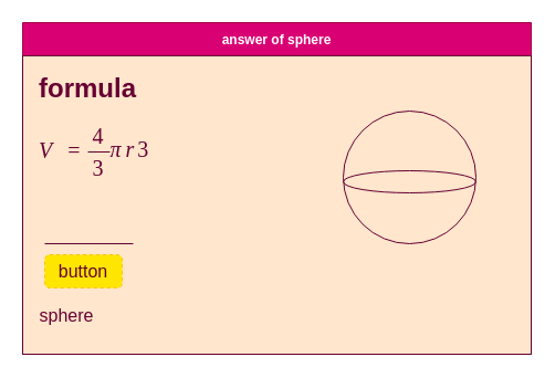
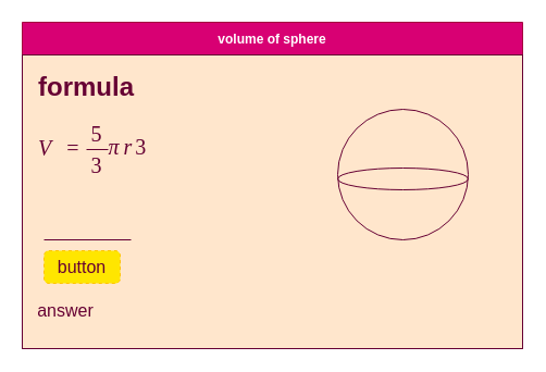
  <mxCell id="0" />
  <mxCell id="1" parent="0" />
- <mxCell id="2" value="answer of sphere" style="swimlane;fillColor=#d80073;fontColor=#ffffff;strokeColor=#A50040;startSize=30;" parent="1" vertex="1"><mxGeometry x="20" y="20" width="460" height="300" as="geometry" /></mxCell>
+ <mxCell id="2" value="volume of sphere" style="swimlane;fillColor=#d80073;fontColor=#ffffff;strokeColor=#A50040;startSize=30;" parent="1" vertex="1"><mxGeometry x="20" y="20" width="460" height="300" as="geometry" /></mxCell>
  <mxCell id="3" value="" style="rounded=0;whiteSpace=wrap;html=1;fillColor=#ffe6cc;strokeColor=#660033;" vertex="1" parent="2"><mxGeometry y="30" width="460" height="270" as="geometry" /></mxCell>
  <mxCell id="4" value="" style="endArrow=none;html=1;fontSize=16;fontColor=#660033;strokeColor=#660033;" edge="1" parent="2"><mxGeometry width="50" height="50" relative="1" as="geometry"><mxPoint x="20" y="200" as="sourcePoint" /><mxPoint x="100" y="200" as="targetPoint" /></mxGeometry></mxCell>
  <mxCell id="5" value="" style="ellipse;whiteSpace=wrap;html=1;aspect=fixed;labelBackgroundColor=none;fontSize=16;fontColor=#660033;strokeColor=#660033;fillColor=none;" vertex="1" parent="2"><mxGeometry x="290" y="80" width="120" height="120" as="geometry" /></mxCell>
  <mxCell id="6" value="" style="ellipse;whiteSpace=wrap;html=1;labelBackgroundColor=none;fontSize=16;fontColor=#660033;strokeColor=#660033;fillColor=none;" vertex="1" parent="2"><mxGeometry x="290" y="134" width="120" height="20" as="geometry" /></mxCell>
  <mxCell id="7" value="button" style="rounded=1;whiteSpace=wrap;html=1;labelBackgroundColor=none;fontSize=16;fontColor=#660033;strokeColor=#FFC300;fillColor=#FFE600;dashed=1;" vertex="1" parent="2"><mxGeometry x="20" y="210" width="70" height="30" as="geometry" /></mxCell>
- <mxCell id="8" value="sphere" style="text;html=1;strokeColor=none;fillColor=none;align=center;verticalAlign=middle;whiteSpace=wrap;rounded=0;labelBackgroundColor=none;fontSize=16;fontColor=#660033;" vertex="1" parent="2"><mxGeometry x="10" y="250" width="60" height="30" as="geometry" /></mxCell>
- <mxCell id="9" value="&lt;h1&gt;formula&lt;/h1&gt;&lt;font style=&quot;font-size: 20px&quot;&gt;&lt;font style=&quot;font-size: 20px&quot;&gt;&lt;div class=&quot;lr-fy-ecl lr-fy-eq-elem&quot; style=&quot;display: inline-block ; position: relative ; transition: 0.05s ease-in-out 0s ; font-style: italic ; font-family: &amp;#34;stixgeneral&amp;#34; , &amp;#34;georgia&amp;#34; ; margin-right: 10px ; margin-top: 0px ; margin-bottom: 0px&quot;&gt;V&lt;/div&gt;&lt;div class=&quot;lr-fy-eq-elem lr-fy-eq-add&quot; style=&quot;display: inline-block ; position: relative ; transition: 0.05s ease-in-out 0s ; font-family: &amp;#34;stixgeneral&amp;#34; , &amp;#34;georgia&amp;#34; ; margin-left: 0.2em ; margin-right: 0.2em&quot;&gt;=&lt;br&gt;&lt;/div&gt;&lt;/font&gt;&lt;div class=&quot;lr-fy-eq-elem eiuJYe&quot; style=&quot;display: inline-block ; position: relative ; transition: 0.05s ease-in-out 0s ; font-family: &amp;#34;stixgeneral&amp;#34; , &amp;#34;georgia&amp;#34; ; margin-left: 5px ; vertical-align: middle ; margin-top: 0px ; margin-bottom: 0px&quot;&gt;&lt;font style=&quot;font-size: 20px&quot;&gt;&lt;div class=&quot;lr-fy-eq-elem&quot; style=&quot;display: inline-block ; position: relative ; transition: 0.05s ease-in-out 0s&quot;&gt;&lt;div class=&quot;lr-fy-eq-elem&quot; style=&quot;display: inline-block ; position: relative ; transition: 0.05s ease-in-out 0s ; text-align: center ; vertical-align: middle&quot;&gt;&lt;div class=&quot;lr-fy-ecv lr-fy-eq-elem&quot; style=&quot;display: inline-block ; position: relative ; transition: 0.05s ease-in-out 0s ; font-family: &amp;#34;stixgeneral&amp;#34; , &amp;#34;times&amp;#34; , &amp;#34;times new roman&amp;#34; , serif&quot;&gt;4&lt;/div&gt;&lt;div class=&quot;lr-fy-eq-add&quot; style=&quot;width: 14px ; height: 1px ; margin-top: 2px ; margin-bottom: 2px&quot;&gt;&lt;br&gt;&lt;/div&gt;&lt;div class=&quot;lr-fy-ecv lr-fy-eq-elem&quot; style=&quot;display: inline-block ; position: relative ; transition: 0.05s ease-in-out 0s ; font-family: &amp;#34;stixgeneral&amp;#34; , &amp;#34;times&amp;#34; , &amp;#34;times new roman&amp;#34; , serif&quot;&gt;3&lt;/div&gt;&lt;/div&gt;&lt;div class=&quot;lr-fy-eq-elem lr-fy-eq-add&quot; style=&quot;display: inline-block ; position: relative ; transition: 0.05s ease-in-out 0s ; margin-left: 0.2em&quot;&gt;&lt;/div&gt;&lt;div class=&quot;lr-fy-ecl lr-fy-eq-elem&quot; style=&quot;display: inline-block ; position: relative ; transition: 0.05s ease-in-out 0s ; font-style: italic&quot;&gt;π&lt;/div&gt;&lt;/div&gt;&lt;div class=&quot;lr-fy-eq-elem lr-fy-eq-add&quot; style=&quot;display: inline-block ; position: relative ; transition: 0.05s ease-in-out 0s ; margin-left: 0.2em&quot;&gt;&lt;/div&gt;&lt;div class=&quot;lr-fy-eq-elem&quot; style=&quot;display: inline-block ; position: relative ; transition: 0.05s ease-in-out 0s&quot;&gt;&lt;div class=&quot;lr-fy-el lr-fy-eq-elem&quot; style=&quot;display: inline-block ; position: relative ; transition: 0.05s ease-in-out 0s ; margin: -4px ; padding: 4px ; font-style: italic ; cursor: pointer&quot;&gt;r&lt;/div&gt;&lt;div class=&quot;lr-fy-ecv lr-fy-eq-elem&quot; style=&quot;display: inline-block ; position: relative ; transition: 0.05s ease-in-out 0s ; font-family: &amp;#34;stixgeneral&amp;#34; , &amp;#34;times&amp;#34; , &amp;#34;times new roman&amp;#34; , serif ; margin-left: 0.15em ; vertical-align: top&quot;&gt;3&lt;/div&gt;&lt;/div&gt;&lt;/font&gt;&lt;/div&gt;&lt;/font&gt;" style="text;html=1;spacing=5;spacingTop=-20;whiteSpace=wrap;overflow=hidden;rounded=0;fontColor=#660033;" vertex="1" parent="1"><mxGeometry x="30" y="60" width="190" height="120" as="geometry" /></mxCell>
+ <mxCell id="8" value="answer" style="text;html=1;strokeColor=none;fillColor=none;align=center;verticalAlign=middle;whiteSpace=wrap;rounded=0;labelBackgroundColor=none;fontSize=16;fontColor=#660033;" vertex="1" parent="2"><mxGeometry x="10" y="250" width="60" height="30" as="geometry" /></mxCell>
+ <mxCell id="9" value="&lt;h1&gt;formula&lt;/h1&gt;&lt;font style=&quot;font-size: 20px&quot;&gt;&lt;font style=&quot;font-size: 20px&quot;&gt;&lt;div class=&quot;lr-fy-ecl lr-fy-eq-elem&quot; style=&quot;display: inline-block ; position: relative ; transition: 0.05s ease-in-out 0s ; font-style: italic ; font-family: &amp;#34;stixgeneral&amp;#34; , &amp;#34;georgia&amp;#34; ; margin-right: 10px ; margin-top: 0px ; margin-bottom: 0px&quot;&gt;V&lt;/div&gt;&lt;div class=&quot;lr-fy-eq-elem lr-fy-eq-add&quot; style=&quot;display: inline-block ; position: relative ; transition: 0.05s ease-in-out 0s ; font-family: &amp;#34;stixgeneral&amp;#34; , &amp;#34;georgia&amp;#34; ; margin-left: 0.2em ; margin-right: 0.2em&quot;&gt;=&lt;br&gt;&lt;/div&gt;&lt;/font&gt;&lt;div class=&quot;lr-fy-eq-elem eiuJYe&quot; style=&quot;display: inline-block ; position: relative ; transition: 0.05s ease-in-out 0s ; font-family: &amp;#34;stixgeneral&amp;#34; , &amp;#34;georgia&amp;#34; ; margin-left: 5px ; vertical-align: middle ; margin-top: 0px ; margin-bottom: 0px&quot;&gt;&lt;font style=&quot;font-size: 20px&quot;&gt;&lt;div class=&quot;lr-fy-eq-elem&quot; style=&quot;display: inline-block ; position: relative ; transition: 0.05s ease-in-out 0s&quot;&gt;&lt;div class=&quot;lr-fy-eq-elem&quot; style=&quot;display: inline-block ; position: relative ; transition: 0.05s ease-in-out 0s ; text-align: center ; vertical-align: middle&quot;&gt;&lt;div class=&quot;lr-fy-ecv lr-fy-eq-elem&quot; style=&quot;display: inline-block ; position: relative ; transition: 0.05s ease-in-out 0s ; font-family: &amp;#34;stixgeneral&amp;#34; , &amp;#34;times&amp;#34; , &amp;#34;times new roman&amp;#34; , serif&quot;&gt;5&lt;/div&gt;&lt;div class=&quot;lr-fy-eq-add&quot; style=&quot;width: 14px ; height: 1px ; margin-top: 2px ; margin-bottom: 2px&quot;&gt;&lt;br&gt;&lt;/div&gt;&lt;div class=&quot;lr-fy-ecv lr-fy-eq-elem&quot; style=&quot;display: inline-block ; position: relative ; transition: 0.05s ease-in-out 0s ; font-family: &amp;#34;stixgeneral&amp;#34; , &amp;#34;times&amp;#34; , &amp;#34;times new roman&amp;#34; , serif&quot;&gt;3&lt;/div&gt;&lt;/div&gt;&lt;div class=&quot;lr-fy-eq-elem lr-fy-eq-add&quot; style=&quot;display: inline-block ; position: relative ; transition: 0.05s ease-in-out 0s ; margin-left: 0.2em&quot;&gt;&lt;/div&gt;&lt;div class=&quot;lr-fy-ecl lr-fy-eq-elem&quot; style=&quot;display: inline-block ; position: relative ; transition: 0.05s ease-in-out 0s ; font-style: italic&quot;&gt;π&lt;/div&gt;&lt;/div&gt;&lt;div class=&quot;lr-fy-eq-elem lr-fy-eq-add&quot; style=&quot;display: inline-block ; position: relative ; transition: 0.05s ease-in-out 0s ; margin-left: 0.2em&quot;&gt;&lt;/div&gt;&lt;div class=&quot;lr-fy-eq-elem&quot; style=&quot;display: inline-block ; position: relative ; transition: 0.05s ease-in-out 0s&quot;&gt;&lt;div class=&quot;lr-fy-el lr-fy-eq-elem&quot; style=&quot;display: inline-block ; position: relative ; transition: 0.05s ease-in-out 0s ; margin: -4px ; padding: 4px ; font-style: italic ; cursor: pointer&quot;&gt;r&lt;/div&gt;&lt;div class=&quot;lr-fy-ecv lr-fy-eq-elem&quot; style=&quot;display: inline-block ; position: relative ; transition: 0.05s ease-in-out 0s ; font-family: &amp;#34;stixgeneral&amp;#34; , &amp;#34;times&amp;#34; , &amp;#34;times new roman&amp;#34; , serif ; margin-left: 0.15em ; vertical-align: top&quot;&gt;3&lt;/div&gt;&lt;/div&gt;&lt;/font&gt;&lt;/div&gt;&lt;/font&gt;" style="text;html=1;spacing=5;spacingTop=-20;whiteSpace=wrap;overflow=hidden;rounded=0;fontColor=#660033;" vertex="1" parent="1"><mxGeometry x="30" y="60" width="190" height="120" as="geometry" /></mxCell>
  <mxCell id="10" value="" style="endArrow=none;html=1;fontSize=20;fontColor=#660033;strokeColor=#660033;" edge="1" parent="1"><mxGeometry width="50" height="50" relative="1" as="geometry"><mxPoint x="79" y="137" as="sourcePoint" /><mxPoint x="99" y="137" as="targetPoint" /></mxGeometry></mxCell>
